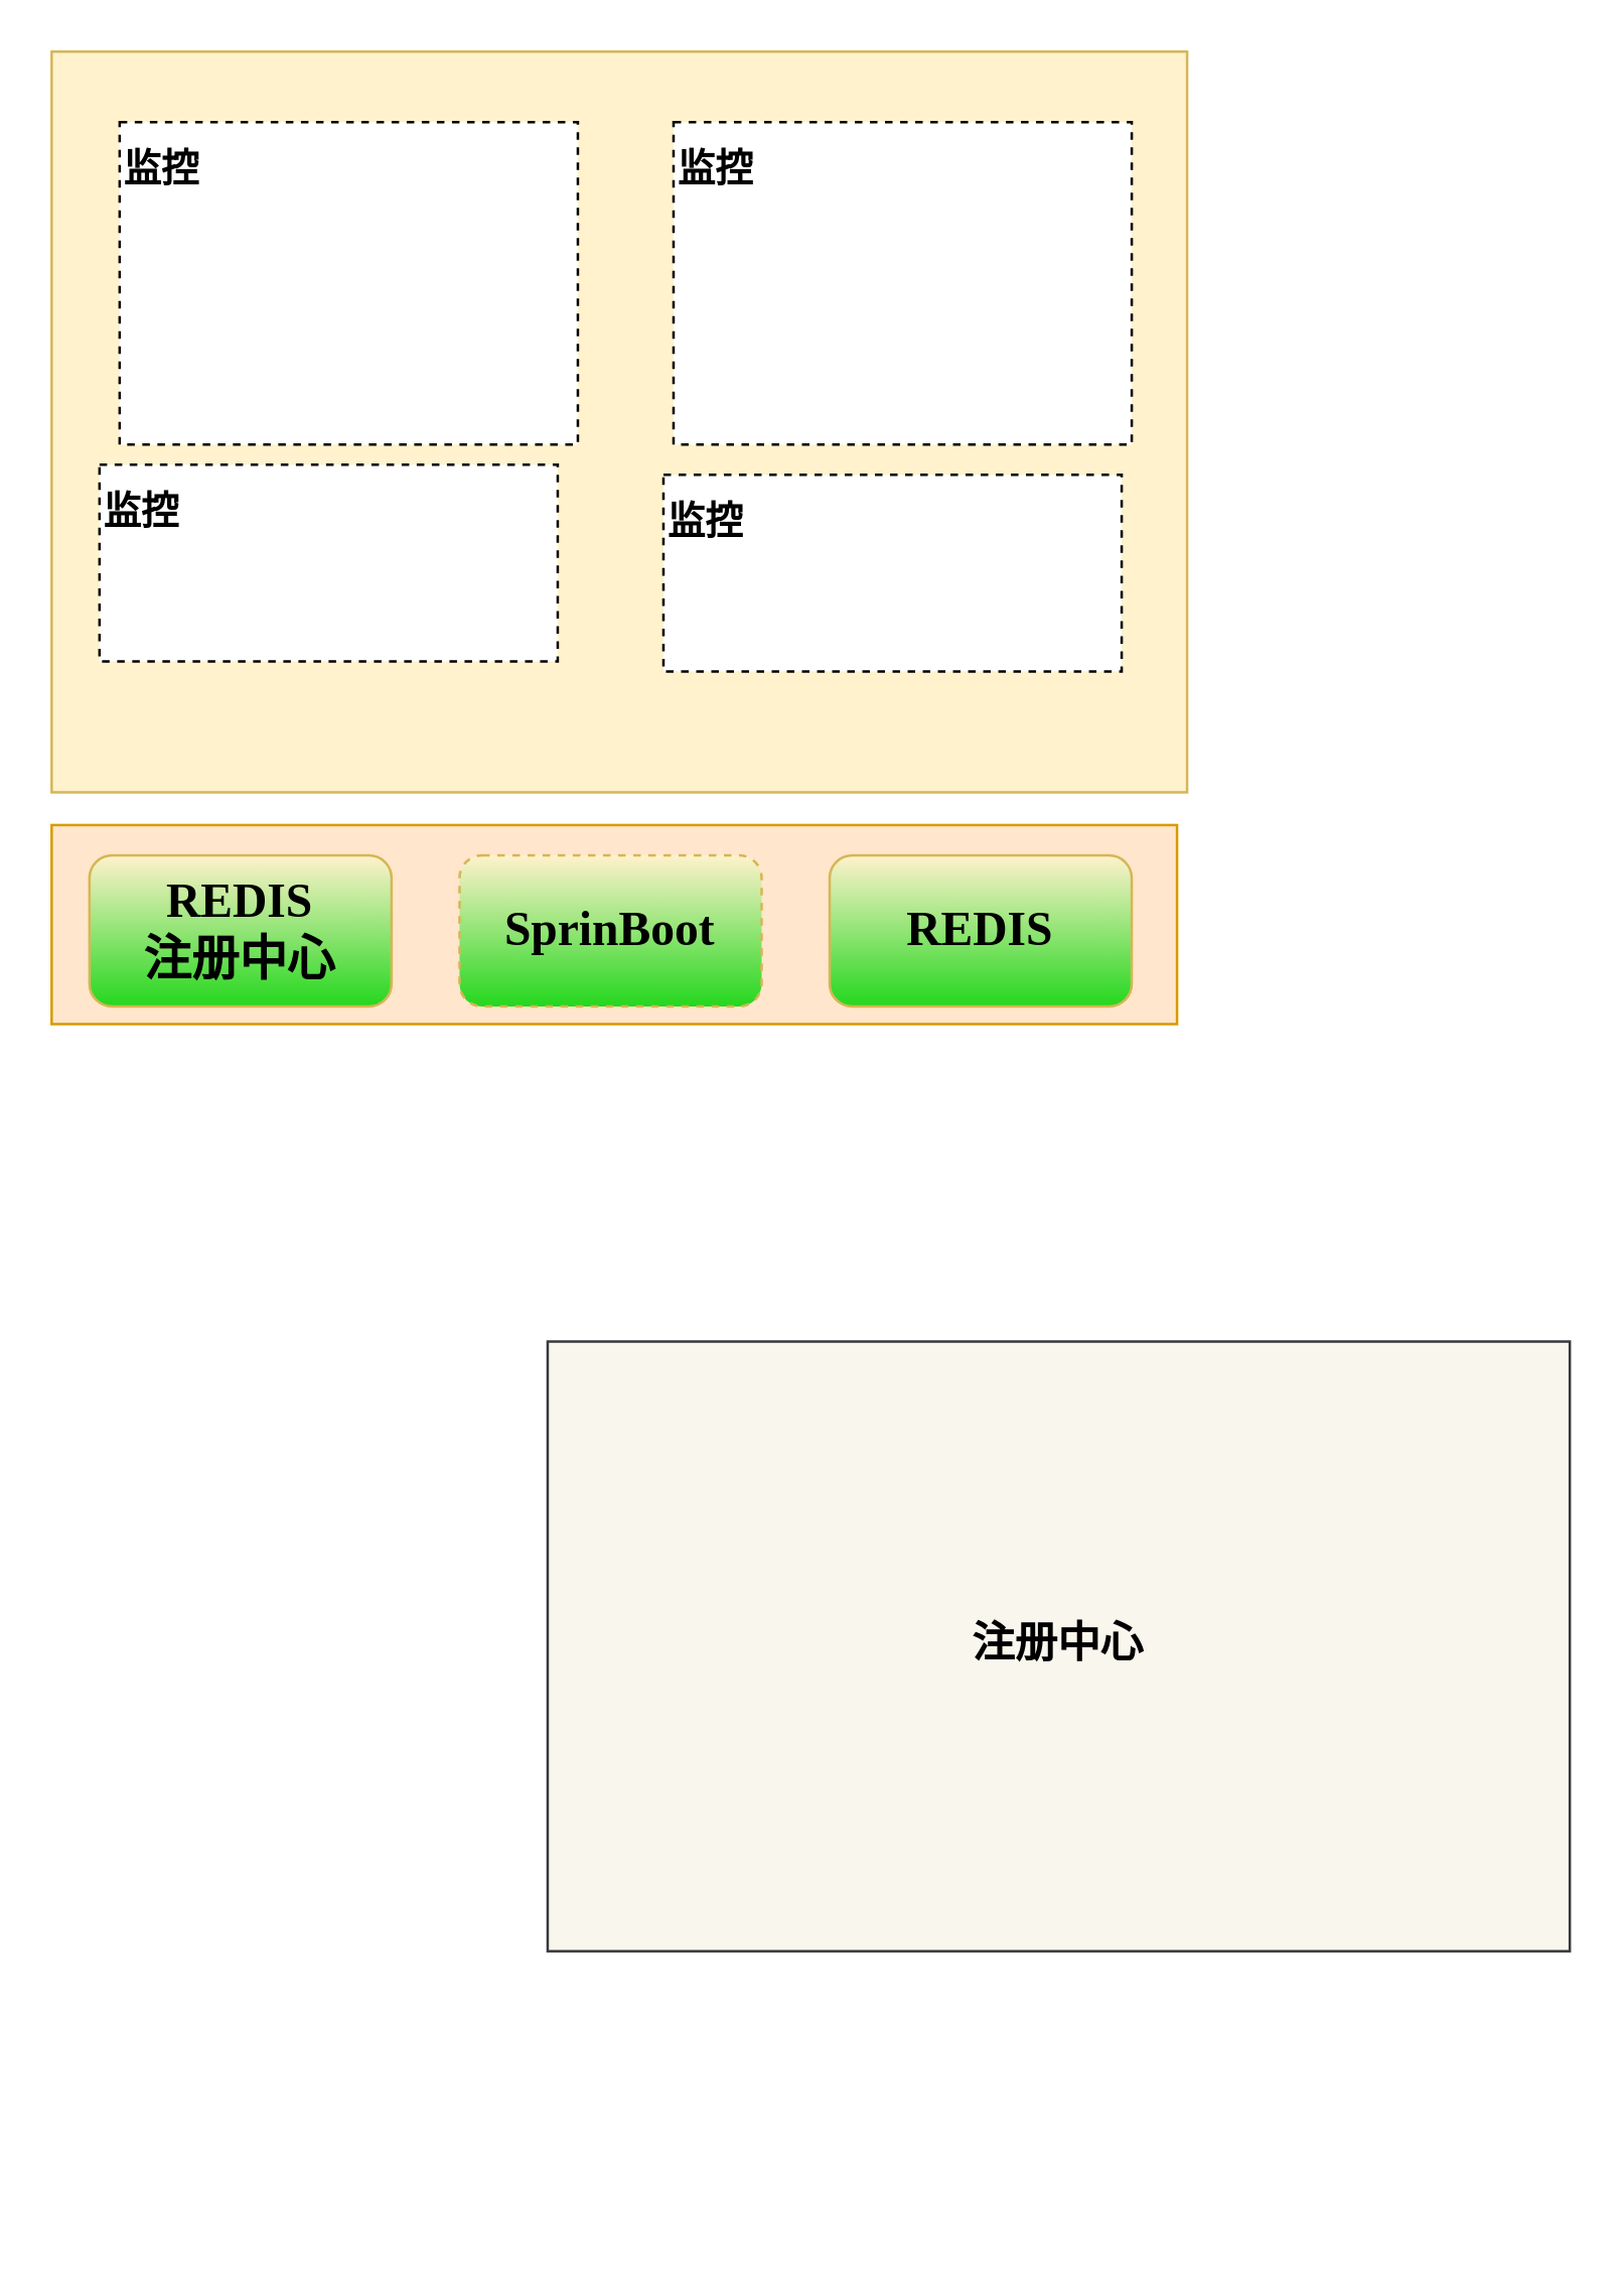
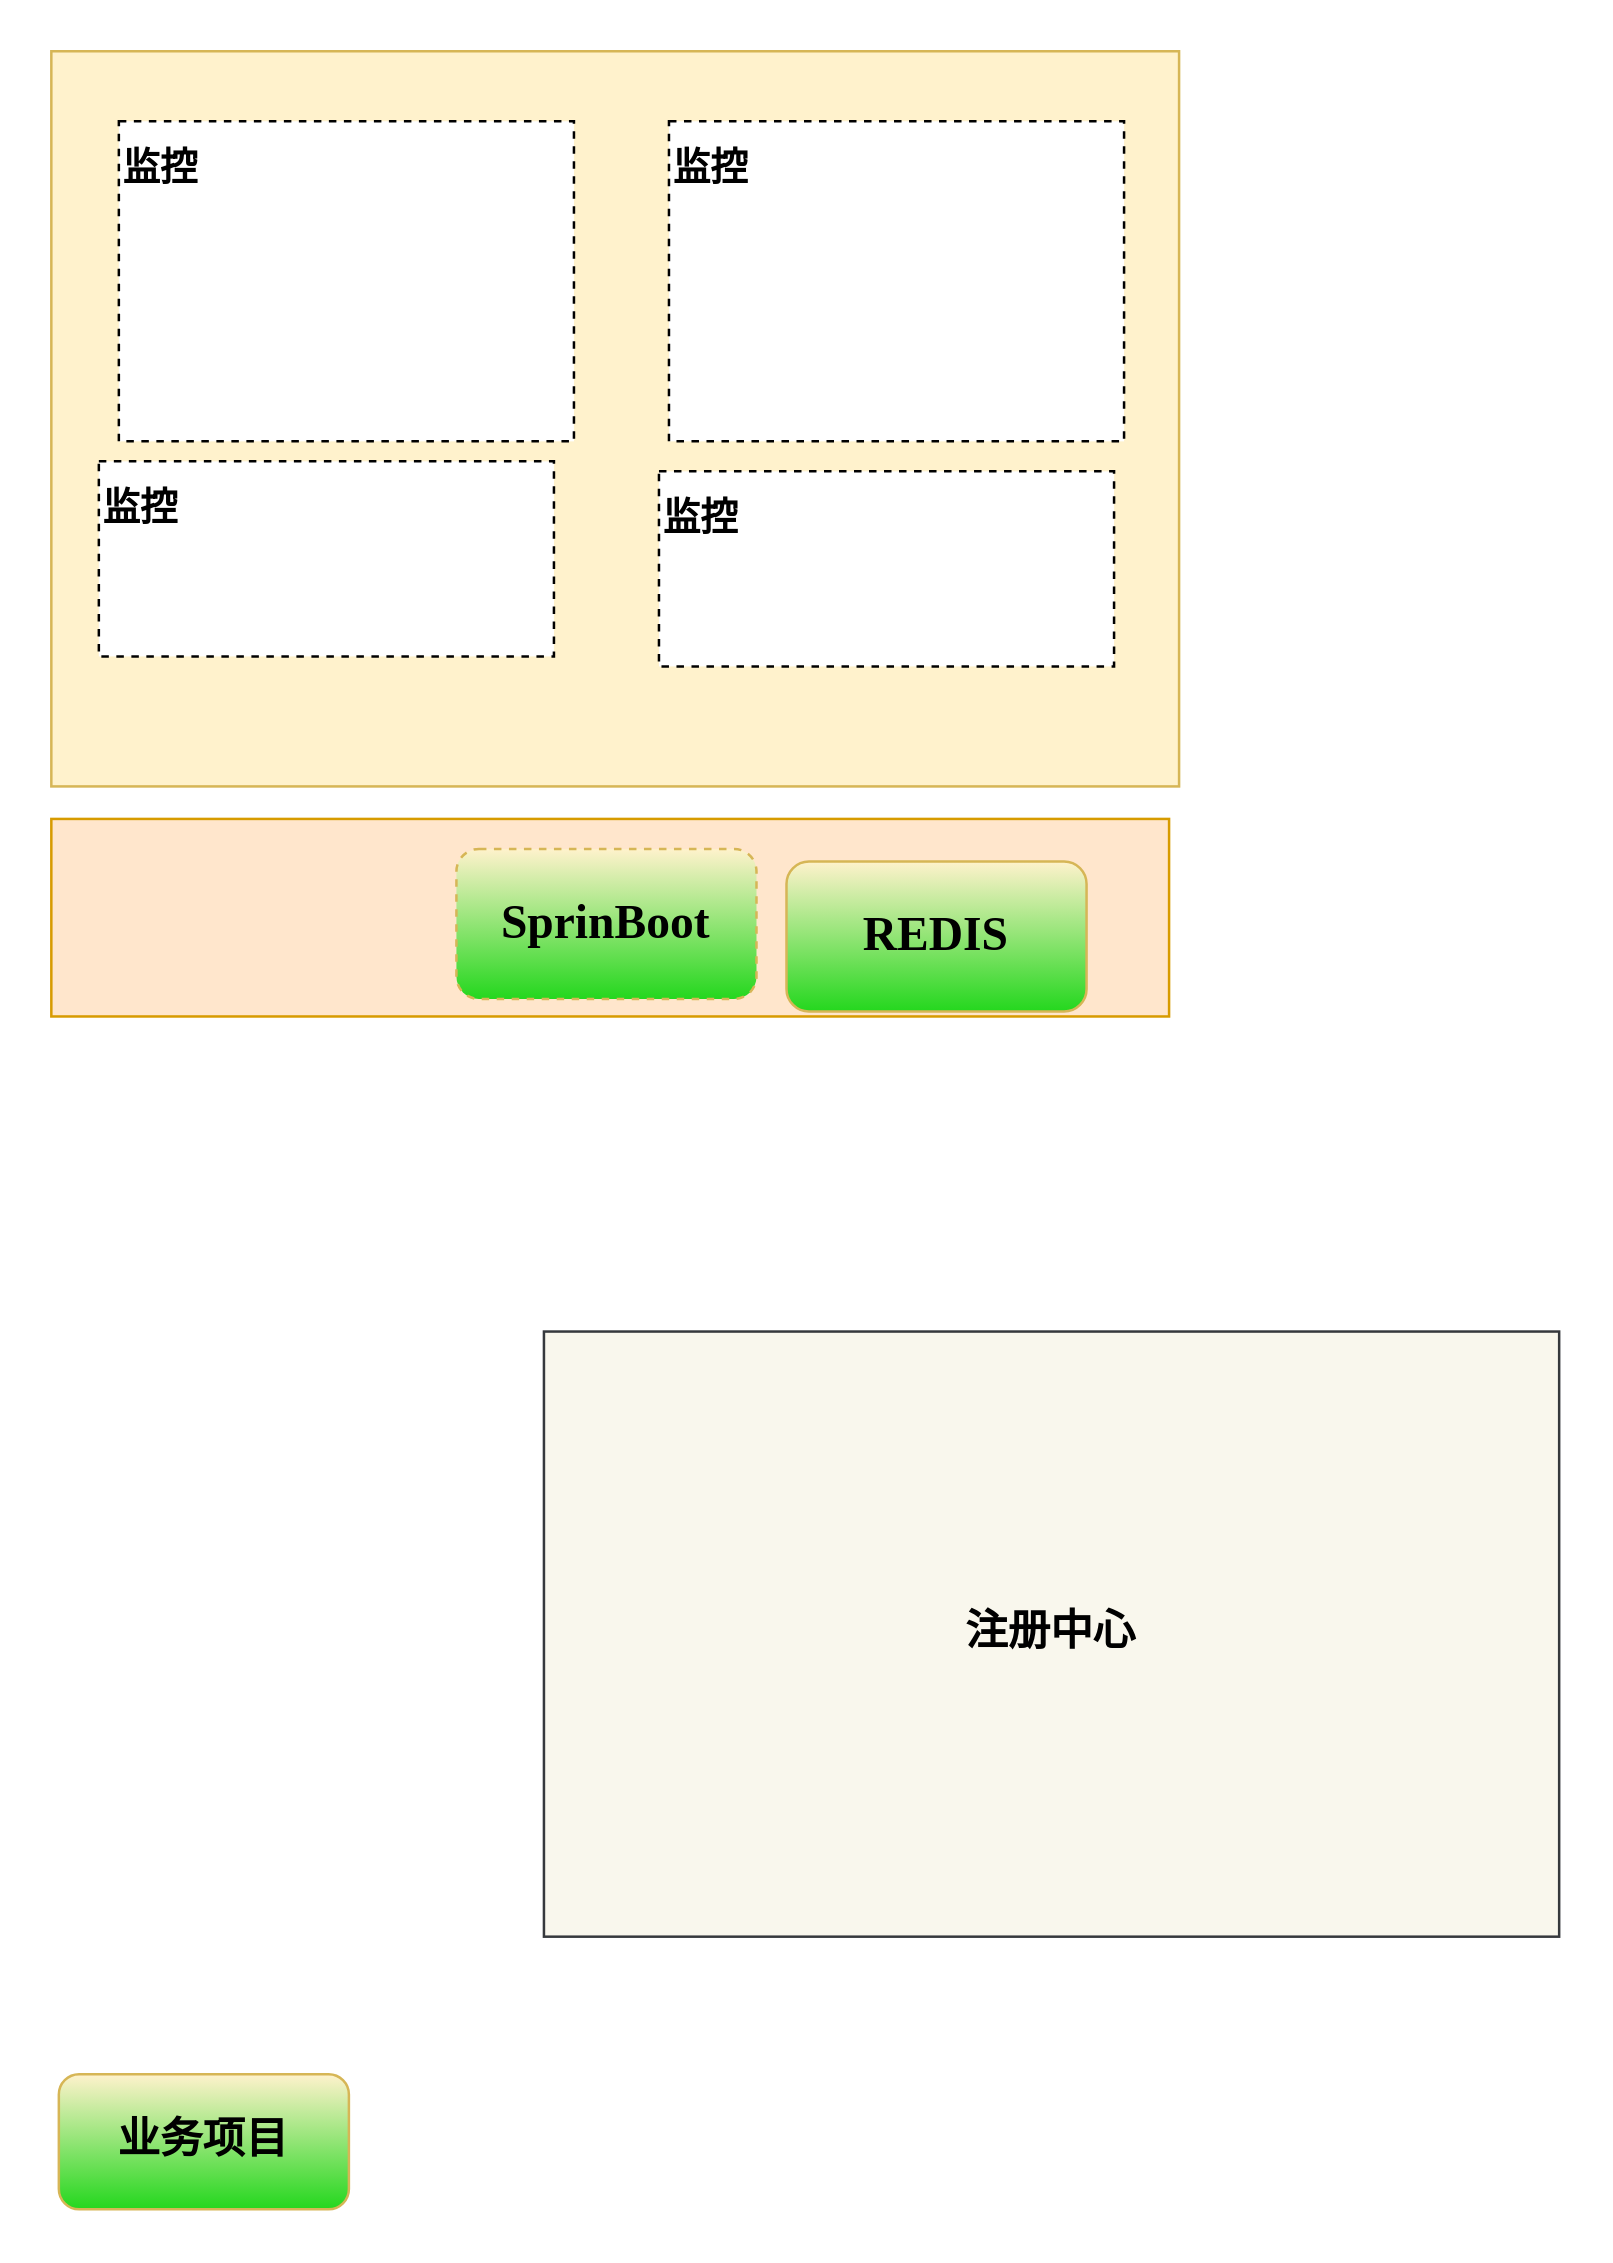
  <mxCell id="0" />
  <mxCell id="1" parent="0" />
  <mxCell id="2" value="" style="rounded=0;whiteSpace=wrap;html=1;fontFamily=ZCOOL KuaiLe;fontSource=https%3A%2F%2Ffonts.googleapis.com%2Fcss%3Ffamily%3DZCOOL%2BKuaiLe;fontSize=19;fillColor=#ffe6cc;strokeColor=#d79b00;" vertex="1" parent="1"><mxGeometry x="20" y="327" width="447" height="79" as="geometry" /></mxCell>
- <mxCell id="3" value="REDIS&lt;br&gt;注册中心" style="rounded=1;whiteSpace=wrap;html=1;fillColor=#fff2cc;strokeColor=#d6b656;gradientColor=#24D71E;fontSize=19;fontFamily=ZCOOL KuaiLe;fontSource=https%3A%2F%2Ffonts.googleapis.com%2Fcss%3Ffamily%3DZCOOL%2BKuaiLe;fontStyle=1" vertex="1" parent="1"><mxGeometry x="35" y="339" width="120" height="60" as="geometry" /></mxCell>
  <mxCell id="4" value="SprinBoot" style="rounded=1;whiteSpace=wrap;html=1;fillColor=#fff2cc;strokeColor=#d6b656;gradientColor=#24D71E;fontSize=19;fontFamily=ZCOOL KuaiLe;fontSource=https%3A%2F%2Ffonts.googleapis.com%2Fcss%3Ffamily%3DZCOOL%2BKuaiLe;fontStyle=1;dashed=1;" vertex="1" parent="1"><mxGeometry x="182" y="339" width="120" height="60" as="geometry" /></mxCell>
- <mxCell id="5" value="REDIS" style="rounded=1;whiteSpace=wrap;html=1;fillColor=#fff2cc;strokeColor=#d6b656;gradientColor=#24D71E;fontSize=19;fontFamily=ZCOOL KuaiLe;fontSource=https%3A%2F%2Ffonts.googleapis.com%2Fcss%3Ffamily%3DZCOOL%2BKuaiLe;fontStyle=1" vertex="1" parent="1"><mxGeometry x="329" y="339" width="120" height="60" as="geometry" /></mxCell>
+ <mxCell id="5" value="REDIS" style="rounded=1;whiteSpace=wrap;html=1;fillColor=#fff2cc;strokeColor=#d6b656;gradientColor=#24D71E;fontSize=19;fontFamily=ZCOOL KuaiLe;fontSource=https%3A%2F%2Ffonts.googleapis.com%2Fcss%3Ffamily%3DZCOOL%2BKuaiLe;fontStyle=1" vertex="1" parent="1"><mxGeometry x="314" y="344" width="120" height="60" as="geometry" /></mxCell>
  <mxCell id="6" value="" style="rounded=0;whiteSpace=wrap;html=1;fontFamily=ZCOOL KuaiLe;fontSource=https%3A%2F%2Ffonts.googleapis.com%2Fcss%3Ffamily%3DZCOOL%2BKuaiLe;fontSize=19;fillColor=#fff2cc;strokeColor=#d6b656;" vertex="1" parent="1"><mxGeometry x="20" y="20" width="451" height="294" as="geometry" /></mxCell>
+ <mxCell id="7" value="业务项目" style="rounded=1;whiteSpace=wrap;html=1;fillColor=#fff2cc;strokeColor=#d6b656;gradientColor=#24D71E;fontSize=17;fontFamily=ZCOOL KuaiLe;fontSource=https%3A%2F%2Ffonts.googleapis.com%2Fcss%3Ffamily%3DZCOOL%2BKuaiLe;fontStyle=1" vertex="1" parent="1"><mxGeometry x="23" y="829" width="116" height="54" as="geometry" /></mxCell>
  <mxCell id="8" value="&lt;font style=&quot;font-size: 15px&quot; face=&quot;Comic Sans MS&quot;&gt;&lt;b&gt;监控&lt;/b&gt;&lt;/font&gt;" style="rounded=0;whiteSpace=wrap;html=1;fontFamily=ZCOOL KuaiLe;fontSource=https%3A%2F%2Ffonts.googleapis.com%2Fcss%3Ffamily%3DZCOOL%2BKuaiLe;fontSize=19;dashed=1;verticalAlign=top;labelPosition=center;verticalLabelPosition=middle;align=left;horizontal=1;" vertex="1" parent="1"><mxGeometry x="47" y="48" width="182" height="128" as="geometry" /></mxCell>
  <mxCell id="9" value="&lt;font style=&quot;font-size: 15px&quot; face=&quot;Comic Sans MS&quot;&gt;&lt;b&gt;监控&lt;/b&gt;&lt;/font&gt;" style="rounded=0;whiteSpace=wrap;html=1;fontFamily=ZCOOL KuaiLe;fontSource=https%3A%2F%2Ffonts.googleapis.com%2Fcss%3Ffamily%3DZCOOL%2BKuaiLe;fontSize=19;dashed=1;verticalAlign=top;labelPosition=center;verticalLabelPosition=middle;align=left;horizontal=1;" vertex="1" parent="1"><mxGeometry x="267" y="48" width="182" height="128" as="geometry" /></mxCell>
  <mxCell id="10" value="&lt;font style=&quot;font-size: 15px&quot; face=&quot;Comic Sans MS&quot;&gt;&lt;b&gt;监控&lt;/b&gt;&lt;/font&gt;" style="rounded=0;whiteSpace=wrap;html=1;fontFamily=ZCOOL KuaiLe;fontSource=https%3A%2F%2Ffonts.googleapis.com%2Fcss%3Ffamily%3DZCOOL%2BKuaiLe;fontSize=19;dashed=1;verticalAlign=top;labelPosition=center;verticalLabelPosition=middle;align=left;horizontal=1;" vertex="1" parent="1"><mxGeometry x="39" y="184" width="182" height="78" as="geometry" /></mxCell>
  <mxCell id="11" value="&lt;font style=&quot;font-size: 15px&quot; face=&quot;Comic Sans MS&quot;&gt;&lt;b&gt;监控&lt;/b&gt;&lt;/font&gt;" style="rounded=0;whiteSpace=wrap;html=1;fontFamily=ZCOOL KuaiLe;fontSource=https%3A%2F%2Ffonts.googleapis.com%2Fcss%3Ffamily%3DZCOOL%2BKuaiLe;fontSize=19;dashed=1;verticalAlign=top;labelPosition=center;verticalLabelPosition=middle;align=left;horizontal=1;" vertex="1" parent="1"><mxGeometry x="263" y="188" width="182" height="78" as="geometry" /></mxCell>
  <mxCell id="12" value="注册中心" style="rounded=0;whiteSpace=wrap;html=1;fontSize=17;fontFamily=ZCOOL KuaiLe;fontSource=https%3A%2F%2Ffonts.googleapis.com%2Fcss%3Ffamily%3DZCOOL%2BKuaiLe;fontStyle=1;glass=0;sketch=0;shadow=0;fillColor=#f9f7ed;strokeColor=#36393d;" vertex="1" parent="1"><mxGeometry x="217" y="532" width="406" height="242" as="geometry" /></mxCell>
